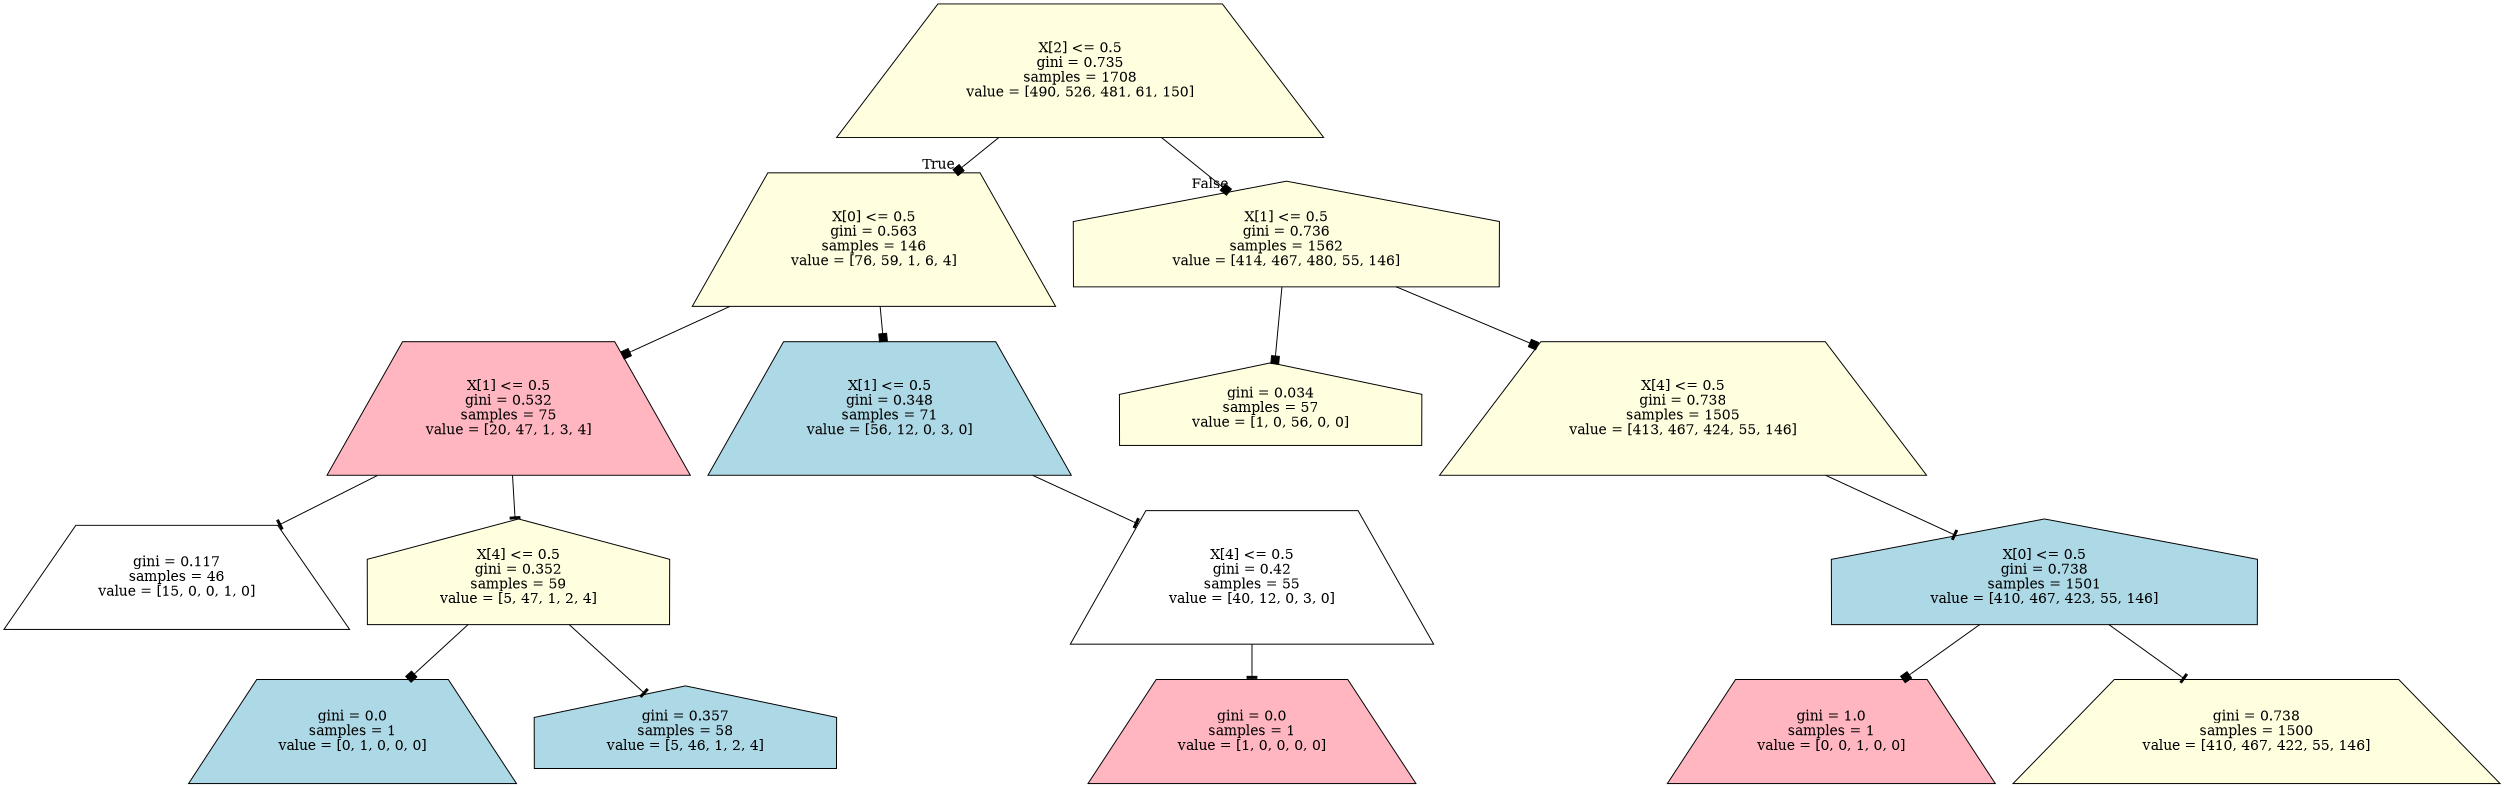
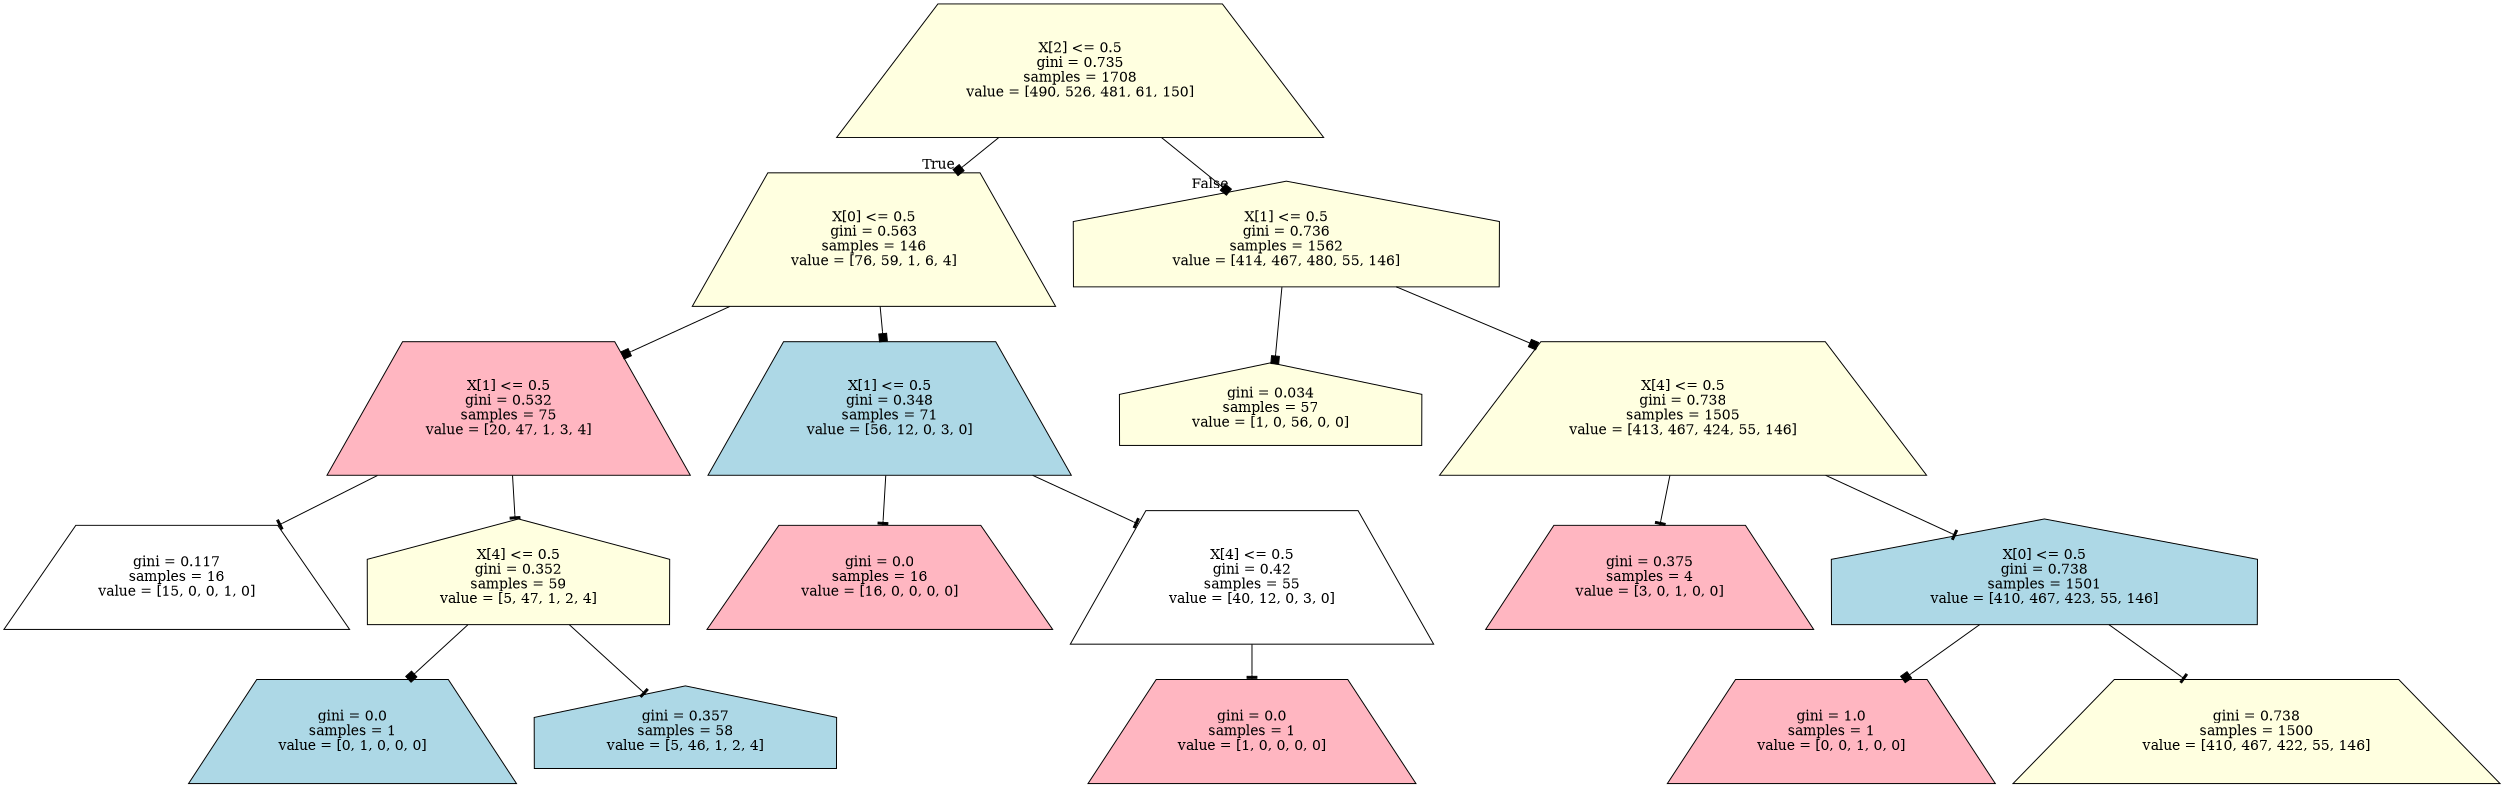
  digraph {
    node [fillcolor=lightyellow shape=trapezium style=filled]
    edge [arrowhead=tee]
    n1 [label="X[2] <= 0.5\ngini = 0.735\nsamples = 1708\nvalue = [490, 526, 481, 61, 150]"]
    n2 [label="X[0] <= 0.5\ngini = 0.563\nsamples = 146\nvalue = [76, 59, 1, 6, 4]"]
    n3 [label="X[1] <= 0.5\ngini = 0.736\nsamples = 1562\nvalue = [414, 467, 480, 55, 146]" shape=house]
    n4 [fillcolor=lightpink label="X[1] <= 0.5\ngini = 0.532\nsamples = 75\nvalue = [20, 47, 1, 3, 4]"]
    n5 [fillcolor=lightblue label="X[1] <= 0.5\ngini = 0.348\nsamples = 71\nvalue = [56, 12, 0, 3, 0]"]
    n6 [label="gini = 0.034\nsamples = 57\nvalue = [1, 0, 56, 0, 0]" shape=house]
    n7 [label="X[4] <= 0.5\ngini = 0.738\nsamples = 1505\nvalue = [413, 467, 424, 55, 146]"]
-   n8 [fillcolor=white label="gini = 0.117\nsamples = 46\nvalue = [15, 0, 0, 1, 0]"]
+   n8 [fillcolor=white label="gini = 0.117\nsamples = 16\nvalue = [15, 0, 0, 1, 0]"]
    n9 [label="X[4] <= 0.5\ngini = 0.352\nsamples = 59\nvalue = [5, 47, 1, 2, 4]" shape=house]
+   n10 [fillcolor=lightpink label="gini = 0.0\nsamples = 16\nvalue = [16, 0, 0, 0, 0]"]
    n11 [fillcolor=white label="X[4] <= 0.5\ngini = 0.42\nsamples = 55\nvalue = [40, 12, 0, 3, 0]"]
    n12 [fillcolor=lightblue label="gini = 0.0\nsamples = 1\nvalue = [0, 1, 0, 0, 0]"]
    n13 [fillcolor=lightblue label="gini = 0.357\nsamples = 58\nvalue = [5, 46, 1, 2, 4]" shape=house]
    n14 [fillcolor=lightpink label="gini = 0.0\nsamples = 1\nvalue = [1, 0, 0, 0, 0]"]
+   n15 [fillcolor=lightpink label="gini = 0.375\nsamples = 4\nvalue = [3, 0, 1, 0, 0]"]
    n16 [fillcolor=lightblue label="X[0] <= 0.5\ngini = 0.738\nsamples = 1501\nvalue = [410, 467, 423, 55, 146]" shape=house]
    n17 [fillcolor=lightpink label="gini = 1.0\nsamples = 1\nvalue = [0, 0, 1, 0, 0]"]
    n18 [label="gini = 0.738\nsamples = 1500\nvalue = [410, 467, 422, 55, 146]"]
    n1 -> n2 [arrowhead=box headlabel=True labelangle=45 labeldistance=2.5]
    n1 -> n3 [arrowhead=box headlabel=False labelangle=-45 labeldistance=2.5]
    n2 -> n4 [arrowhead=box]
    n2 -> n5 [arrowhead=box]
    n3 -> n6 [arrowhead=box]
    n3 -> n7 [arrowhead=box]
    n4 -> n8
    n4 -> n9
+   n5 -> n10
    n5 -> n11
+   n7 -> n15
    n7 -> n16
    n9 -> n12 [arrowhead=box]
    n9 -> n13
    n11 -> n14
    n16 -> n17 [arrowhead=box]
    n16 -> n18
  }
